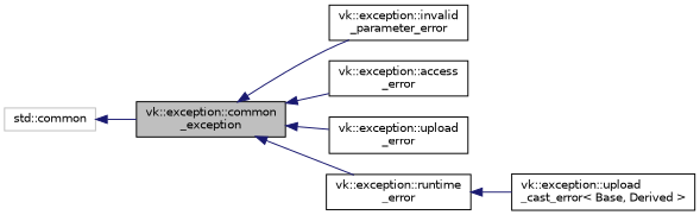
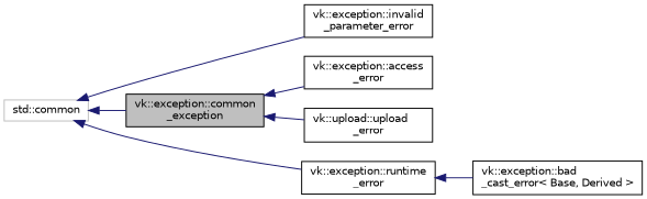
  digraph {
    rankdir=LR
    node [color=black fillcolor=white fontname=Helvetica fontsize=10 shape=record style=filled]
    edge [color=midnightblue dir=back fontname=Helvetica fontsize=10 labelfontname=Helvetica labelfontsize=10 style=solid]
    n1 [fillcolor=grey75 fontcolor=black height=0.2 label="vk::exception::common\l_exception" width=0.4]
    n2 [height=0.2 label="vk::exception::access\l_error" width=0.4]
    n3 [height=0.2 label="vk::exception::invalid\l_parameter_error" width=0.4]
    n4 [height=0.2 label="vk::exception::runtime\l_error" width=0.4]
-   n5 [height=0.2 label="vk::exception::upload\l_error" width=0.4]
-   n6 [height=0.2 label="vk::exception::upload\l_cast_error\< Base, Derived \>" width=0.4]
+   n5 [height=0.2 label="vk::upload::upload\l_error" width=0.4]
+   n6 [height=0.2 label="vk::exception::bad\l_cast_error\< Base, Derived \>" width=0.4]
    n7 [color=grey75 height=0.2 label="std::common" width=0.4]
    n1 -> n2
-   n1 -> n3
-   n1 -> n4
+   n7 -> n3
+   n7 -> n4
    n1 -> n5
    n4 -> n6
    n7 -> n1
  }
